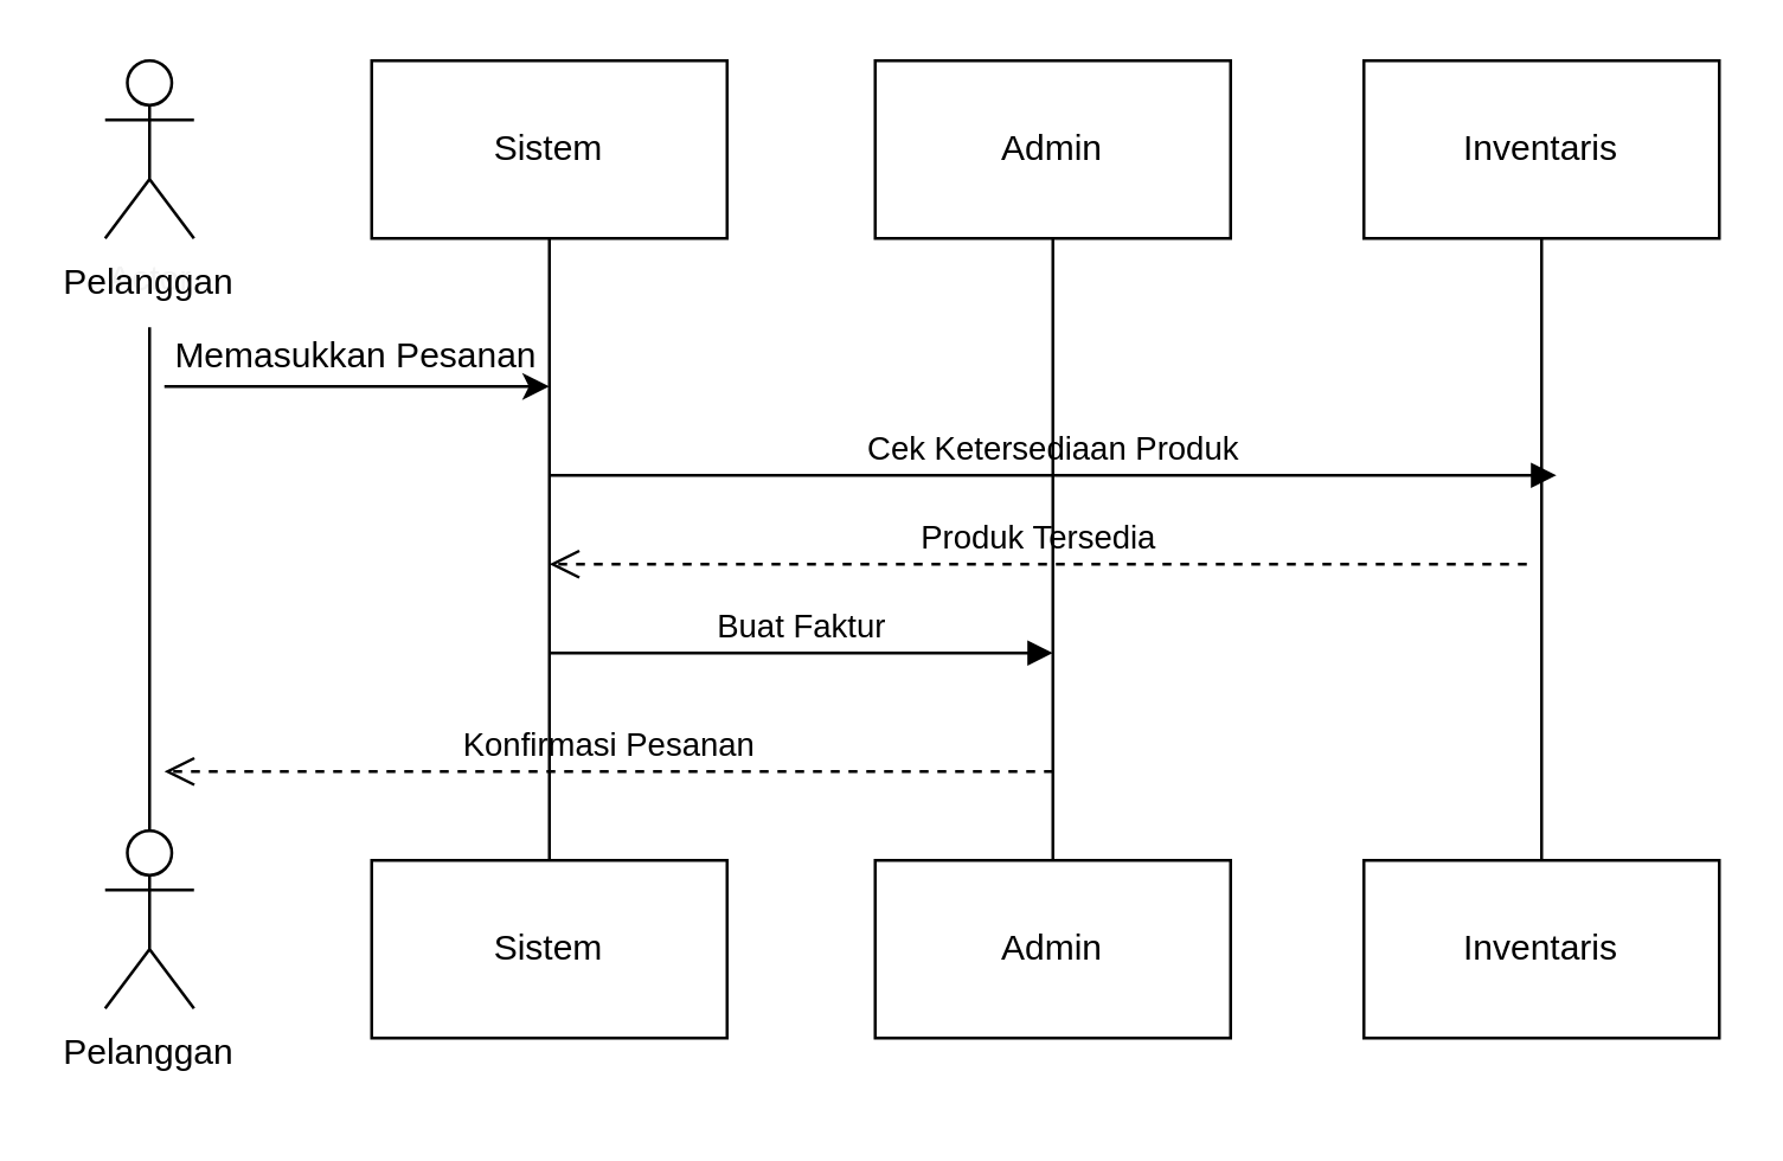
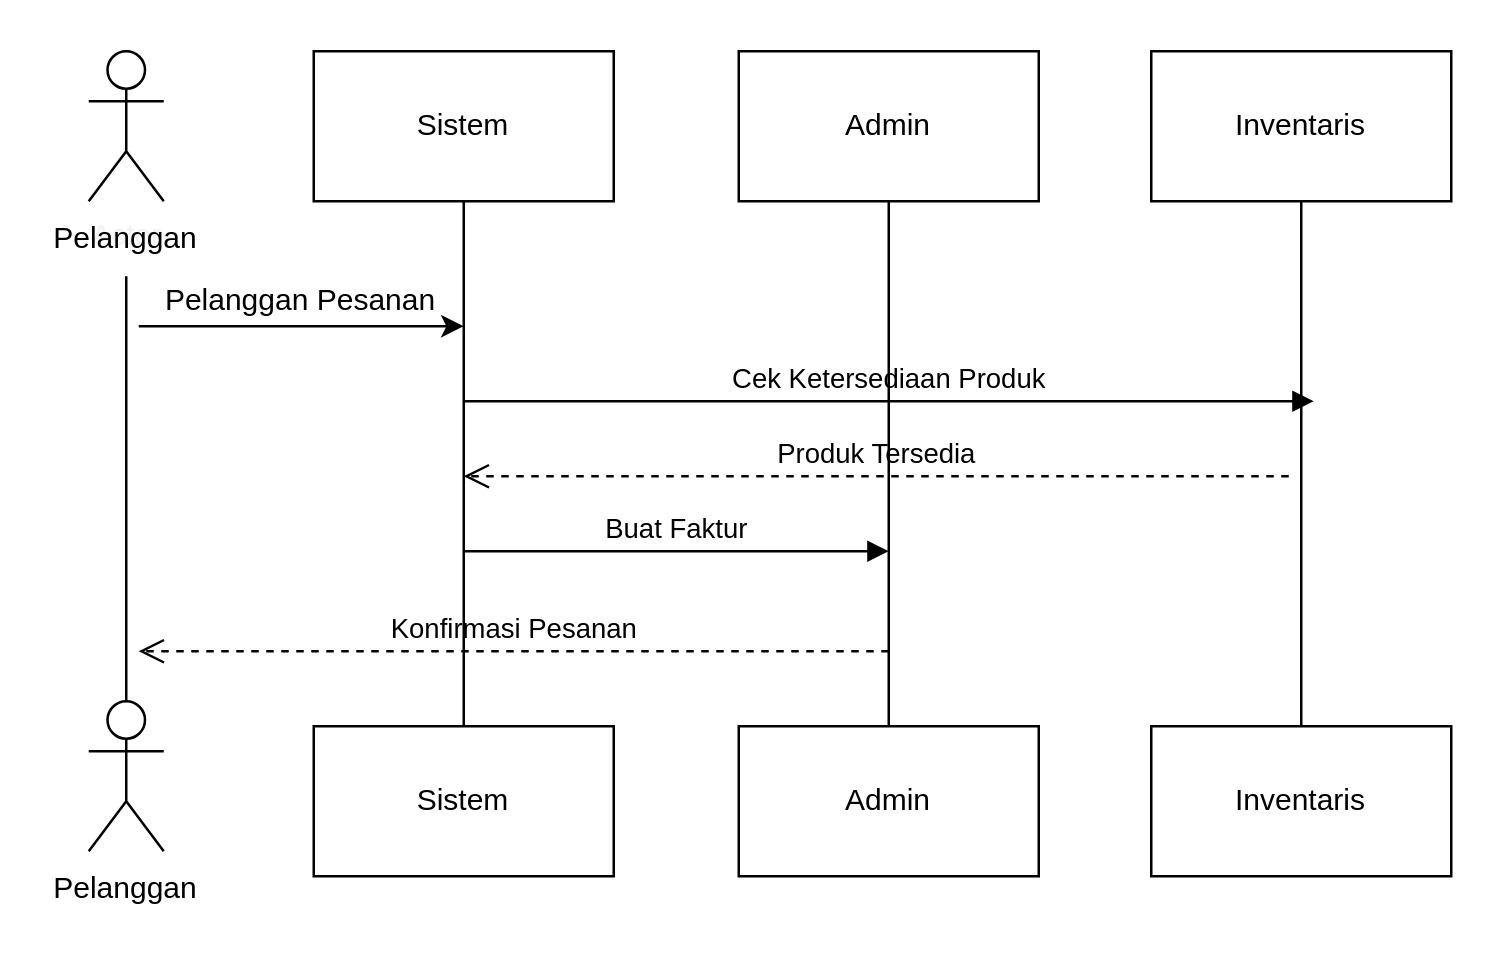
  <mxCell id="0" />
  <mxCell id="1" parent="0" />
  <mxCell id="2" value="Cek Ketersediaan Produk" style="html=1;verticalAlign=bottom;endArrow=block;edgeStyle=elbowEdgeStyle;elbow=vertical;curved=0;rounded=0;" parent="1" edge="1"><mxGeometry relative="1" as="geometry"><mxPoint x="185" y="160" as="sourcePoint" /><Array as="points"><mxPoint x="275" y="160" /></Array><mxPoint x="525" y="160" as="targetPoint" /></mxGeometry></mxCell>
  <mxCell id="3" value="Produk Tersedia" style="html=1;verticalAlign=bottom;endArrow=open;dashed=1;endSize=8;edgeStyle=elbowEdgeStyle;elbow=vertical;curved=0;rounded=0;" parent="1" edge="1"><mxGeometry relative="1" as="geometry"><mxPoint x="185" y="190" as="targetPoint" /><Array as="points"><mxPoint x="285" y="190" /></Array><mxPoint x="515" y="190" as="sourcePoint" /><mxPoint as="offset" /></mxGeometry></mxCell>
  <mxCell id="4" value="Buat Faktur" style="html=1;verticalAlign=bottom;endArrow=block;edgeStyle=elbowEdgeStyle;elbow=vertical;curved=0;rounded=0;" edge="1" parent="1"><mxGeometry relative="1" as="geometry"><mxPoint x="185" y="220" as="sourcePoint" /><Array as="points"><mxPoint x="280" y="220" /></Array><mxPoint x="355" y="220" as="targetPoint" /></mxGeometry></mxCell>
  <mxCell id="5" value="Konfirmasi Pesanan" style="html=1;verticalAlign=bottom;endArrow=open;dashed=1;endSize=8;edgeStyle=elbowEdgeStyle;elbow=vertical;curved=0;rounded=0;" edge="1" parent="1"><mxGeometry relative="1" as="geometry"><mxPoint x="55" y="260" as="targetPoint" /><Array as="points"><mxPoint x="200" y="260" /></Array><mxPoint x="355" y="260" as="sourcePoint" /><mxPoint as="offset" /></mxGeometry></mxCell>
  <mxCell id="6" style="edgeStyle=orthogonalEdgeStyle;rounded=0;orthogonalLoop=1;jettySize=auto;html=1;endArrow=none;endFill=0;" edge="1" parent="1" source="7" target="8"><mxGeometry relative="1" as="geometry" /></mxCell>
  <mxCell id="7" value="Admin" style="rounded=0;whiteSpace=wrap;html=1;" vertex="1" parent="1"><mxGeometry x="295" y="20" width="120" height="60" as="geometry" /></mxCell>
  <mxCell id="8" value="Admin" style="rounded=0;whiteSpace=wrap;html=1;" vertex="1" parent="1"><mxGeometry x="295" y="290" width="120" height="60" as="geometry" /></mxCell>
  <mxCell id="9" style="edgeStyle=orthogonalEdgeStyle;rounded=0;orthogonalLoop=1;jettySize=auto;html=1;entryX=0.5;entryY=0;entryDx=0;entryDy=0;endArrow=none;endFill=0;" edge="1" parent="1" source="10" target="11"><mxGeometry relative="1" as="geometry" /></mxCell>
  <mxCell id="10" value="Inventaris" style="rounded=0;whiteSpace=wrap;html=1;" vertex="1" parent="1"><mxGeometry x="460" y="20" width="120" height="60" as="geometry" /></mxCell>
  <mxCell id="11" value="Inventaris" style="rounded=0;whiteSpace=wrap;html=1;" vertex="1" parent="1"><mxGeometry x="460" y="290" width="120" height="60" as="geometry" /></mxCell>
  <mxCell id="12" style="edgeStyle=orthogonalEdgeStyle;rounded=0;orthogonalLoop=1;jettySize=auto;html=1;endArrow=none;endFill=0;" edge="1" parent="1" source="13" target="14"><mxGeometry relative="1" as="geometry" /></mxCell>
  <mxCell id="13" value="Sistem" style="rounded=0;whiteSpace=wrap;html=1;" vertex="1" parent="1"><mxGeometry x="125" y="20" width="120" height="60" as="geometry" /></mxCell>
  <mxCell id="14" value="Sistem" style="rounded=0;whiteSpace=wrap;html=1;" vertex="1" parent="1"><mxGeometry x="125" y="290" width="120" height="60" as="geometry" /></mxCell>
  <mxCell id="15" value="Actor" style="shape=umlActor;verticalLabelPosition=bottom;verticalAlign=top;outlineConnect=0;fontColor=#ffffff;" vertex="1" parent="1"><mxGeometry x="35" y="280" width="30" height="60" as="geometry" /></mxCell>
  <mxCell id="16" value="Pelanggan" style="text;html=1;align=center;verticalAlign=middle;whiteSpace=wrap;rounded=0;" vertex="1" parent="1"><mxGeometry x="20" y="340" width="60" height="30" as="geometry" /></mxCell>
  <mxCell id="17" value="Actor" style="shape=umlActor;verticalLabelPosition=bottom;verticalAlign=top;html=1;outlineConnect=0;fontColor=#F2F2F2;" vertex="1" parent="1"><mxGeometry x="35" y="20" width="30" height="60" as="geometry" /></mxCell>
  <mxCell id="18" value="Pelanggan" style="text;html=1;align=center;verticalAlign=middle;whiteSpace=wrap;rounded=0;" vertex="1" parent="1"><mxGeometry x="20" y="80" width="60" height="30" as="geometry" /></mxCell>
  <mxCell id="19" value="" style="endArrow=classic;html=1;rounded=0;" edge="1" parent="1"><mxGeometry width="50" height="50" relative="1" as="geometry"><mxPoint x="55" y="130" as="sourcePoint" /><mxPoint x="185" y="130" as="targetPoint" /></mxGeometry></mxCell>
- <mxCell id="20" value="Memasukkan Pesanan" style="text;html=1;align=center;verticalAlign=middle;whiteSpace=wrap;rounded=0;" vertex="1" parent="1"><mxGeometry x="55" y="110" width="130" height="20" as="geometry" /></mxCell>
+ <mxCell id="20" value="Pelanggan Pesanan" style="text;html=1;align=center;verticalAlign=middle;whiteSpace=wrap;rounded=0;" vertex="1" parent="1"><mxGeometry x="55" y="110" width="130" height="20" as="geometry" /></mxCell>
  <mxCell id="21" style="edgeStyle=orthogonalEdgeStyle;rounded=0;orthogonalLoop=1;jettySize=auto;html=1;entryX=0.5;entryY=0;entryDx=0;entryDy=0;entryPerimeter=0;endArrow=none;endFill=0;" edge="1" parent="1" source="18" target="15"><mxGeometry relative="1" as="geometry" /></mxCell>
